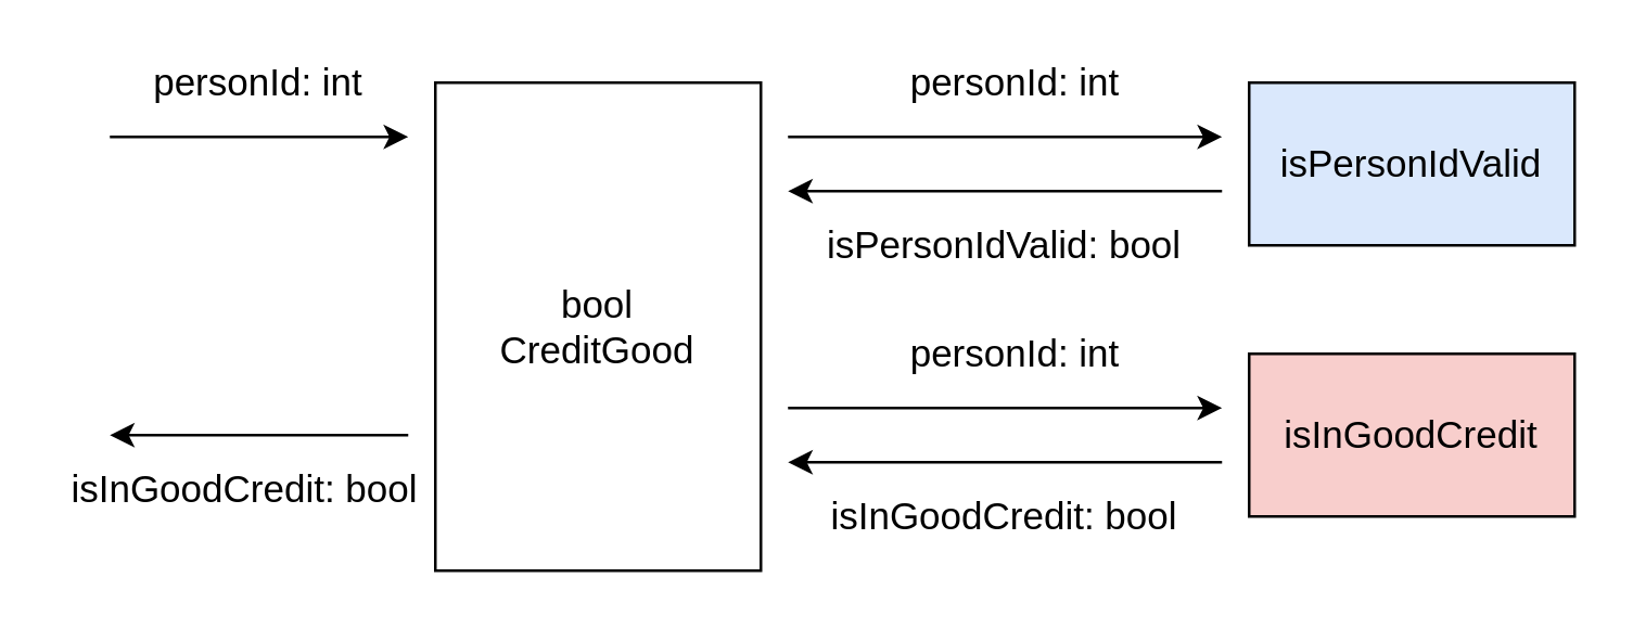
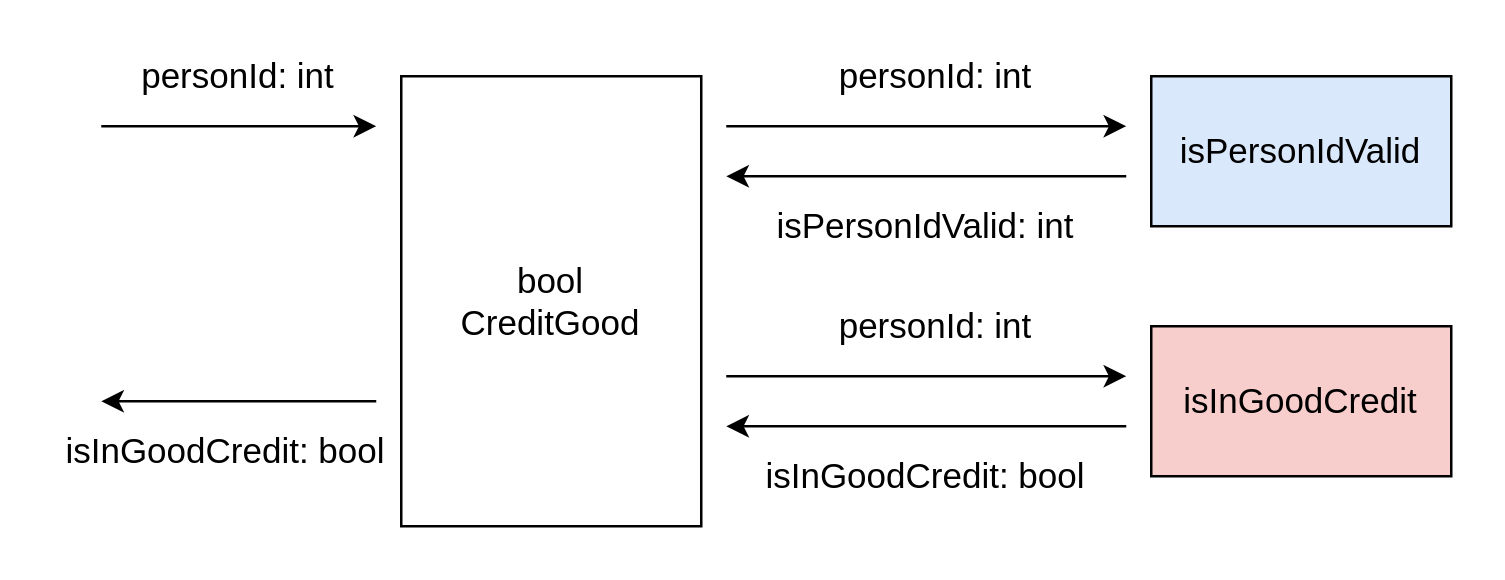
  <mxCell id="0" />
  <mxCell id="1" parent="0" />
  <mxCell id="2" value="&lt;font style=&quot;font-size: 14px&quot;&gt;bool&lt;br&gt;CreditGood&lt;/font&gt;" style="rounded=0;whiteSpace=wrap;html=1;" vertex="1" parent="1"><mxGeometry x="160" y="30" width="120" height="180" as="geometry" /></mxCell>
  <mxCell id="3" value="" style="endArrow=classic;html=1;" edge="1" parent="1"><mxGeometry width="50" height="50" relative="1" as="geometry"><mxPoint x="40" y="50" as="sourcePoint" /><mxPoint x="150" y="50" as="targetPoint" /></mxGeometry></mxCell>
  <mxCell id="4" value="&lt;font style=&quot;font-size: 14px&quot;&gt;personId: int&lt;/font&gt;" style="text;html=1;strokeColor=none;fillColor=none;align=center;verticalAlign=middle;whiteSpace=wrap;rounded=0;" vertex="1" parent="1"><mxGeometry x="50" y="20" width="90" height="20" as="geometry" /></mxCell>
  <mxCell id="5" value="&lt;font style=&quot;font-size: 14px&quot;&gt;isPersonIdValid&lt;/font&gt;" style="rounded=0;whiteSpace=wrap;html=1;fillColor=#dae8fc;" vertex="1" parent="1"><mxGeometry x="460" y="30" width="120" height="60" as="geometry" /></mxCell>
  <mxCell id="6" value="" style="endArrow=classic;html=1;" edge="1" parent="1"><mxGeometry width="50" height="50" relative="1" as="geometry"><mxPoint x="290" y="50" as="sourcePoint" /><mxPoint x="450" y="50" as="targetPoint" /></mxGeometry></mxCell>
  <mxCell id="7" value="&lt;font style=&quot;font-size: 14px&quot;&gt;personId: int&lt;/font&gt;" style="text;html=1;strokeColor=none;fillColor=none;align=center;verticalAlign=middle;whiteSpace=wrap;rounded=0;" vertex="1" parent="1"><mxGeometry x="329" y="20" width="90" height="20" as="geometry" /></mxCell>
  <mxCell id="8" value="" style="endArrow=classic;html=1;" edge="1" parent="1"><mxGeometry width="50" height="50" relative="1" as="geometry"><mxPoint x="450" y="70" as="sourcePoint" /><mxPoint x="290" y="70" as="targetPoint" /></mxGeometry></mxCell>
- <mxCell id="9" value="&lt;font style=&quot;font-size: 14px&quot;&gt;isPersonIdValid: bool&lt;/font&gt;" style="text;html=1;strokeColor=none;fillColor=none;align=center;verticalAlign=middle;whiteSpace=wrap;rounded=0;" vertex="1" parent="1"><mxGeometry x="300" y="80" width="140" height="20" as="geometry" /></mxCell>
+ <mxCell id="9" value="&lt;font style=&quot;font-size: 14px&quot;&gt;isPersonIdValid: int&lt;/font&gt;" style="text;html=1;strokeColor=none;fillColor=none;align=center;verticalAlign=middle;whiteSpace=wrap;rounded=0;" vertex="1" parent="1"><mxGeometry x="300" y="80" width="140" height="20" as="geometry" /></mxCell>
  <mxCell id="10" value="" style="endArrow=classic;html=1;" edge="1" parent="1"><mxGeometry width="50" height="50" relative="1" as="geometry"><mxPoint x="150" y="160" as="sourcePoint" /><mxPoint x="40" y="160" as="targetPoint" /></mxGeometry></mxCell>
  <mxCell id="11" value="&lt;font style=&quot;font-size: 14px&quot;&gt;isInGoodCredit: bool&lt;/font&gt;" style="text;html=1;strokeColor=none;fillColor=none;align=center;verticalAlign=middle;whiteSpace=wrap;rounded=0;" vertex="1" parent="1"><mxGeometry x="20" y="170" width="140" height="20" as="geometry" /></mxCell>
  <mxCell id="12" value="&lt;font style=&quot;font-size: 14px&quot;&gt;isInGoodCredit&lt;/font&gt;" style="rounded=0;whiteSpace=wrap;html=1;fillColor=#f8cecc;" vertex="1" parent="1"><mxGeometry x="460" y="130" width="120" height="60" as="geometry" /></mxCell>
  <mxCell id="13" value="" style="endArrow=classic;html=1;" edge="1" parent="1"><mxGeometry width="50" height="50" relative="1" as="geometry"><mxPoint x="290" y="150" as="sourcePoint" /><mxPoint x="450" y="150" as="targetPoint" /></mxGeometry></mxCell>
  <mxCell id="14" value="&lt;font style=&quot;font-size: 14px&quot;&gt;personId: int&lt;/font&gt;" style="text;html=1;strokeColor=none;fillColor=none;align=center;verticalAlign=middle;whiteSpace=wrap;rounded=0;" vertex="1" parent="1"><mxGeometry x="329" y="120" width="90" height="20" as="geometry" /></mxCell>
  <mxCell id="15" value="" style="endArrow=classic;html=1;" edge="1" parent="1"><mxGeometry width="50" height="50" relative="1" as="geometry"><mxPoint x="450" y="170" as="sourcePoint" /><mxPoint x="290" y="170" as="targetPoint" /></mxGeometry></mxCell>
  <mxCell id="16" value="&lt;font style=&quot;font-size: 14px&quot;&gt;isInGoodCredit: bool&lt;/font&gt;" style="text;html=1;strokeColor=none;fillColor=none;align=center;verticalAlign=middle;whiteSpace=wrap;rounded=0;" vertex="1" parent="1"><mxGeometry x="300" y="180" width="140" height="20" as="geometry" /></mxCell>
